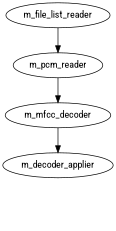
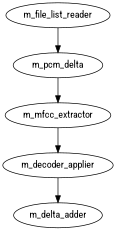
  digraph {
    fontname="Roboto Condensed"
    node [fontname="Roboto Condensed"]
    edge [fontname="Roboto Condensed"]
    m_file_list_reader
-   m_pcm_reader
-   m_mfcc_extractor [label=m_mfcc_decoder]
+   m_pcm_reader [label=m_pcm_delta]
+   m_mfcc_extractor
    n4 [label=m_decoder_applier]
+   m_delta_adder
    m_file_list_reader -> m_pcm_reader
    m_pcm_reader -> m_mfcc_extractor
    m_mfcc_extractor -> n4
+   n4 -> m_delta_adder
  }
